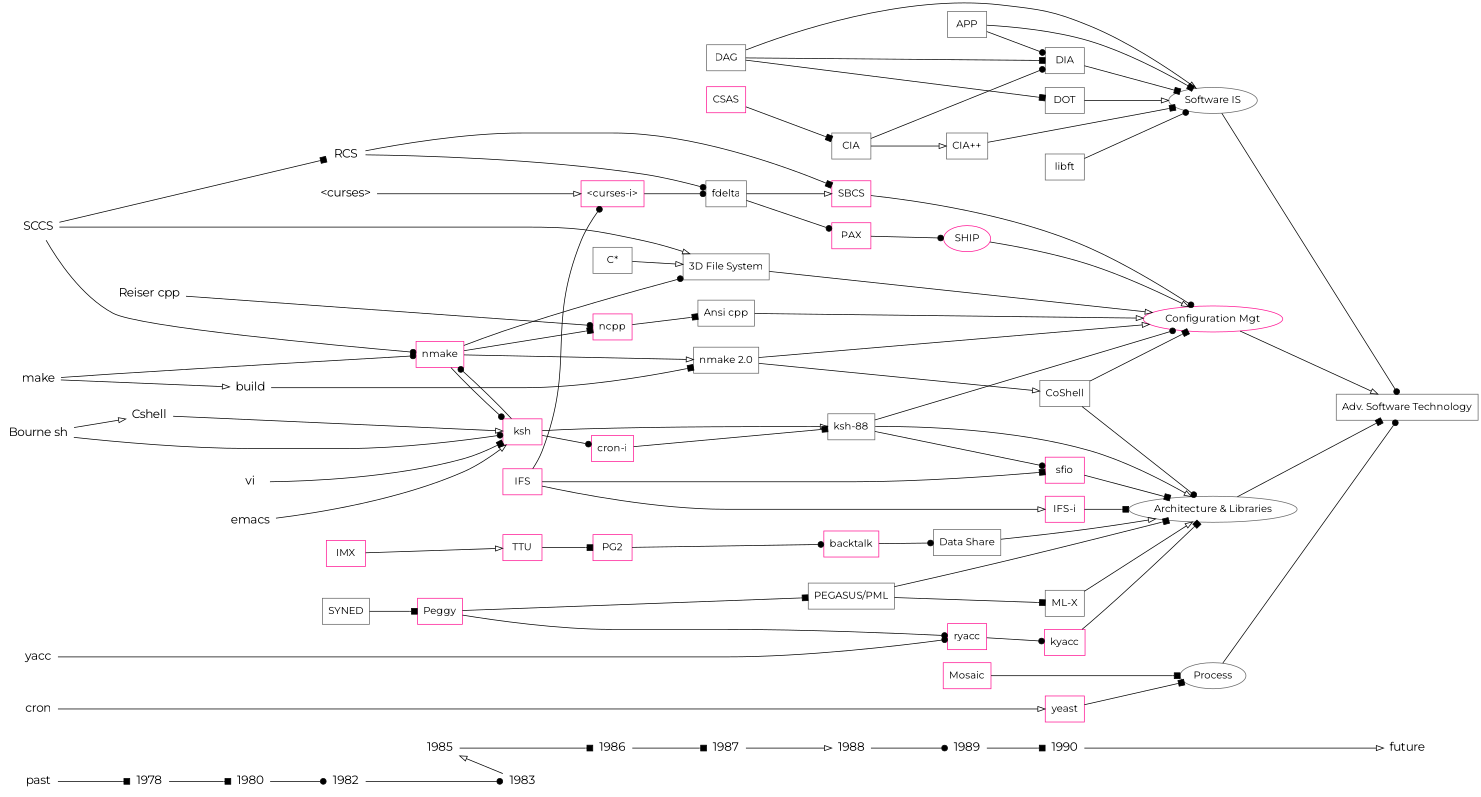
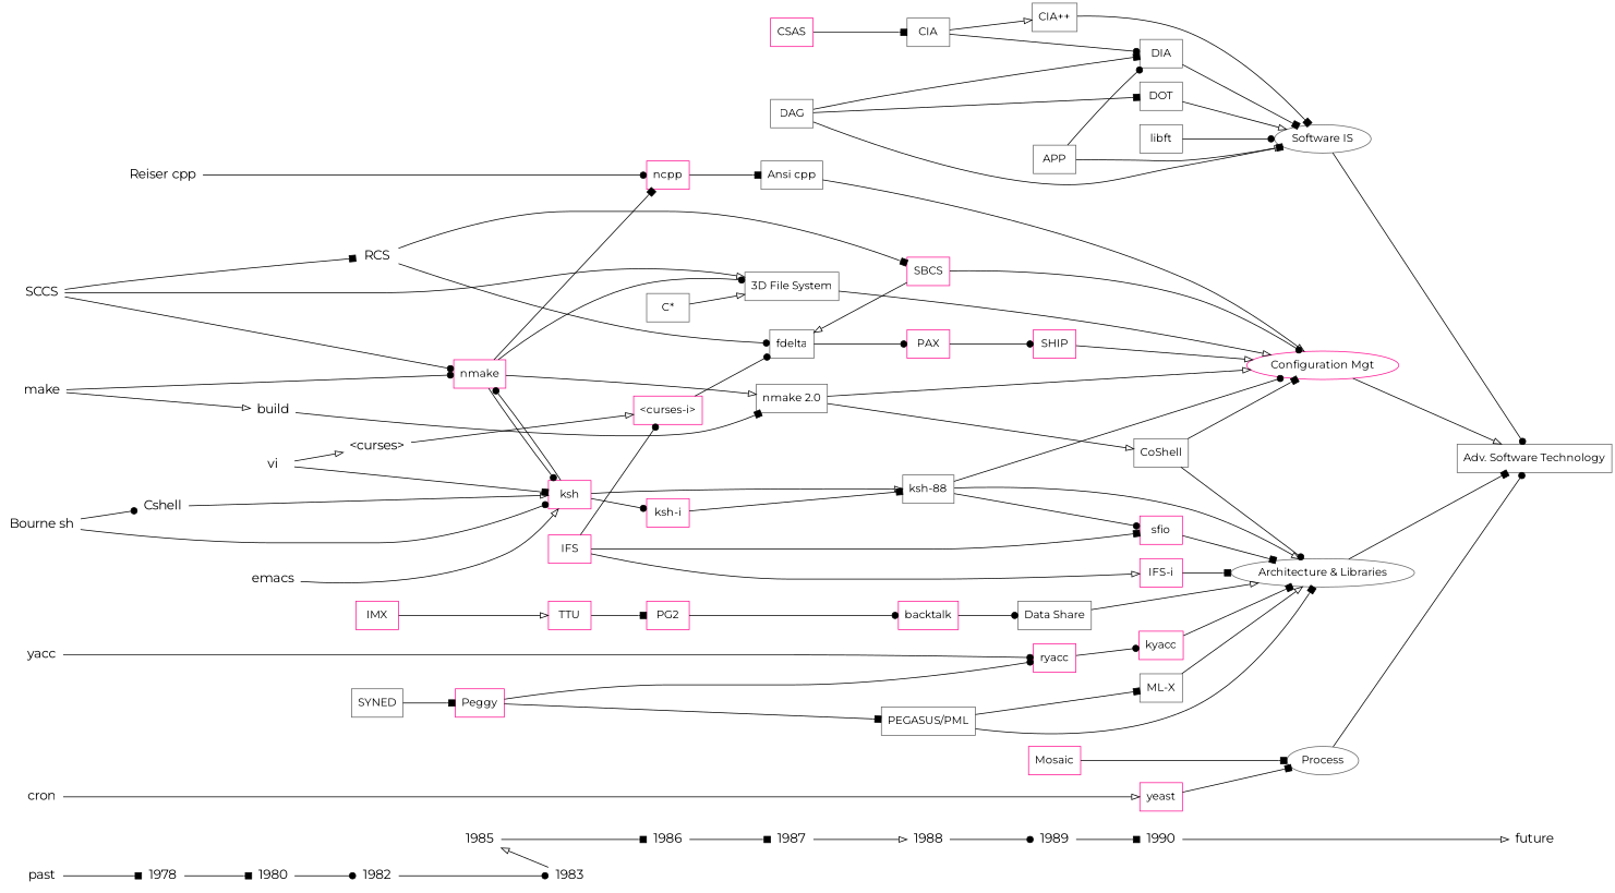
  digraph {
    fontname=Montserrat
    rankdir=LR
    ranksep=0.75
    node [color=gray40 fontname=Montserrat shape=box]
    edge [arrowhead=box fontname=Montserrat]
    1985 [color=deeppink fontsize=16 shape=plaintext]
    nmake [color=deeppink]
    Peggy [color=deeppink]
    1986 [color=deeppink fontsize=16 shape=plaintext]
    "C*"
    ncpp [color=deeppink]
    "<curses-i>" [color=deeppink]
-   "ksh-i" [color=deeppink label="cron-i"]
+   "ksh-i" [color=deeppink]
    PG2 [color=deeppink]
    1987 [fontsize=16 shape=plaintext]
    DAG
    CSAS [color=deeppink]
    "Ansi cpp"
    fdelta
    "3D File System"
    "nmake 2.0"
    1988 [color=deeppink fontsize=16 shape=plaintext]
    CIA
    SBCS [color=deeppink]
    PAX [color=deeppink]
    "ksh-88"
    "PEGASUS/PML"
    backtalk [color=deeppink]
    1989 [color=deeppink fontsize=16 shape=plaintext]
    "CIA++"
    APP
-   SHIP [color=deeppink shape=ellipse]
+   SHIP [color=deeppink]
    "Data Share"
    ryacc [color=deeppink]
    Mosaic [color=deeppink]
    1978 [fontsize=16 shape=plaintext]
    "Reiser cpp" [fontsize=16 shape=plaintext]
    Cshell [color=deeppink fontsize=16 shape=plaintext]
    1980 [fontsize=16 shape=plaintext]
    build [fontsize=16 shape=plaintext]
    vi [color=deeppink fontsize=16 shape=plaintext]
    emacs [fontsize=16 shape=plaintext]
    1982 [fontsize=16 shape=plaintext]
    RCS [fontsize=16 shape=plaintext]
    "<curses>" [fontsize=16 shape=plaintext]
    SYNED
    IMX [color=deeppink]
    1983 [fontsize=16 shape=plaintext]
    ksh [color=deeppink]
    IFS [color=deeppink]
    TTU [color=deeppink]
    past [fontsize=16 shape=plaintext]
    SCCS [fontsize=16 shape=plaintext]
    make [fontsize=16 shape=plaintext]
    "Bourne sh" [color=deeppink fontsize=16 shape=plaintext]
    yacc [color=deeppink fontsize=16 shape=plaintext]
    cron [color=deeppink fontsize=16 shape=plaintext]
    1990 [fontsize=16 shape=plaintext]
    DOT
    DIA
    libft
    CoShell
    sfio [color=deeppink]
    "IFS-i" [color=deeppink]
    "ML-X"
    kyacc [color=deeppink]
    yeast [color=deeppink]
    future [fontsize=16 shape=plaintext]
    "Adv. Software Technology"
    "Software IS" [shape=ellipse]
    "Configuration Mgt" [color=deeppink shape=ellipse]
    "Architecture & Libraries" [shape=ellipse]
    Process [shape=ellipse]
    subgraph sub_1 {
      rank=same
      1985
      nmake
      Peggy
    }
    subgraph sub_2 {
      rank=same
      1986
      "C*"
      ncpp
      "<curses-i>"
      "ksh-i"
      PG2
    }
    subgraph sub_3 {
      rank=same
      1987
      DAG
      CSAS
      "Ansi cpp"
      fdelta
      "3D File System"
      "nmake 2.0"
    }
    subgraph sub_4 {
      rank=same
      1988
      CIA
      SBCS
      PAX
      "ksh-88"
      "PEGASUS/PML"
      backtalk
    }
    subgraph sub_5 {
      rank=same
      1989
      "CIA++"
      APP
      SHIP
      "Data Share"
      ryacc
      Mosaic
    }
    subgraph sub_6 {
      rank=same
      1978
      "Reiser cpp"
      Cshell
    }
    subgraph sub_7 {
      rank=same
      1980
      build
      vi
      emacs
    }
    subgraph sub_8 {
      rank=same
      1982
      RCS
      "<curses>"
      SYNED
      IMX
    }
    subgraph sub_9 {
      rank=same
      1983
      ksh
      IFS
      TTU
    }
    subgraph sub_10 {
      rank=same
      past
      SCCS
      make
      "Bourne sh"
      yacc
      cron
    }
    subgraph sub_11 {
      rank=same
      1990
      DOT
      DIA
      libft
      CoShell
      sfio
      "IFS-i"
      "ML-X"
      kyacc
      yeast
    }
    subgraph sub_12 {
      rank=same
      future
      "Adv. Software Technology"
    }
    1985 -> 1986
    nmake -> ncpp
    nmake -> "3D File System" [arrowhead=dot]
    nmake -> "nmake 2.0" [arrowhead=onormal]
    nmake -> ksh [arrowhead=dot]
    Peggy -> "PEGASUS/PML"
    Peggy -> ryacc [arrowhead=dot]
    1986 -> 1987
    "C*" -> "3D File System" [arrowhead=onormal]
    ncpp -> "Ansi cpp"
    "<curses-i>" -> fdelta [arrowhead=dot]
    "ksh-i" -> "ksh-88"
    PG2 -> backtalk [arrowhead=dot]
    1987 -> 1988 [arrowhead=onormal]
    DAG -> DOT
    DAG -> DIA
    DAG -> "Software IS" [arrowhead=onormal]
    CSAS -> CIA
    "Ansi cpp" -> "Configuration Mgt" [arrowhead=onormal]
-   fdelta -> SBCS [arrowhead=onormal]
+   SBCS -> fdelta [arrowhead=onormal]
    fdelta -> PAX [arrowhead=dot]
    "3D File System" -> "Configuration Mgt" [arrowhead=onormal]
    "nmake 2.0" -> CoShell [arrowhead=onormal]
    "nmake 2.0" -> "Configuration Mgt" [arrowhead=onormal]
    1988 -> 1989 [arrowhead=dot]
    CIA -> "CIA++" [arrowhead=onormal]
    CIA -> DIA [arrowhead=dot]
    SBCS -> "Configuration Mgt" [arrowhead=dot]
    PAX -> SHIP [arrowhead=dot]
    "ksh-88" -> sfio [arrowhead=dot]
    "ksh-88" -> "Configuration Mgt" [arrowhead=dot]
    "ksh-88" -> "Architecture & Libraries" [arrowhead=onormal]
    "PEGASUS/PML" -> "ML-X"
    "PEGASUS/PML" -> "Architecture & Libraries"
    backtalk -> "Data Share" [arrowhead=dot]
    1989 -> 1990
    "CIA++" -> "Software IS"
    APP -> DIA [arrowhead=dot]
    APP -> "Software IS"
    SHIP -> "Configuration Mgt" [arrowhead=onormal]
    "Data Share" -> "Architecture & Libraries" [arrowhead=onormal]
    ryacc -> kyacc [arrowhead=dot]
    Mosaic -> Process
    1978 -> 1980
    "Reiser cpp" -> ncpp [arrowhead=dot]
    Cshell -> ksh [arrowhead=onormal]
    1980 -> 1982 [arrowhead=dot]
    build -> "nmake 2.0"
+   vi -> "<curses>" [arrowhead=onormal]
    vi -> ksh
    emacs -> ksh [arrowhead=onormal]
    1982 -> 1983 [arrowhead=dot]
    RCS -> fdelta [arrowhead=dot]
    RCS -> SBCS
    "<curses>" -> "<curses-i>" [arrowhead=onormal]
    SYNED -> Peggy
    IMX -> TTU [arrowhead=onormal]
    1983 -> 1985 [arrowhead=onormal]
    ksh -> nmake [arrowhead=dot]
    ksh -> "ksh-i" [arrowhead=dot]
    ksh -> "ksh-88" [arrowhead=onormal]
    IFS -> "<curses-i>" [arrowhead=dot]
    IFS -> sfio
    IFS -> "IFS-i" [arrowhead=onormal]
    TTU -> PG2
    past -> 1978
    SCCS -> nmake [arrowhead=dot]
    SCCS -> "3D File System" [arrowhead=onormal]
    SCCS -> RCS
    make -> nmake [arrowhead=dot]
    make -> build [arrowhead=onormal]
-   "Bourne sh" -> Cshell [arrowhead=onormal]
+   "Bourne sh" -> Cshell [arrowhead=dot]
    "Bourne sh" -> ksh [arrowhead=dot]
    yacc -> ryacc [arrowhead=dot]
    cron -> yeast [arrowhead=onormal]
    1990 -> future [arrowhead=onormal]
    DOT -> "Software IS" [arrowhead=onormal]
    DIA -> "Software IS"
    libft -> "Software IS" [arrowhead=dot]
    CoShell -> "Configuration Mgt"
    CoShell -> "Architecture & Libraries" [arrowhead=dot]
    sfio -> "Architecture & Libraries"
    "IFS-i" -> "Architecture & Libraries"
    "ML-X" -> "Architecture & Libraries" [arrowhead=onormal]
    kyacc -> "Architecture & Libraries"
    yeast -> Process
    "Software IS" -> "Adv. Software Technology" [arrowhead=dot]
    "Configuration Mgt" -> "Adv. Software Technology" [arrowhead=onormal]
    "Architecture & Libraries" -> "Adv. Software Technology"
    Process -> "Adv. Software Technology" [arrowhead=dot]
  }
